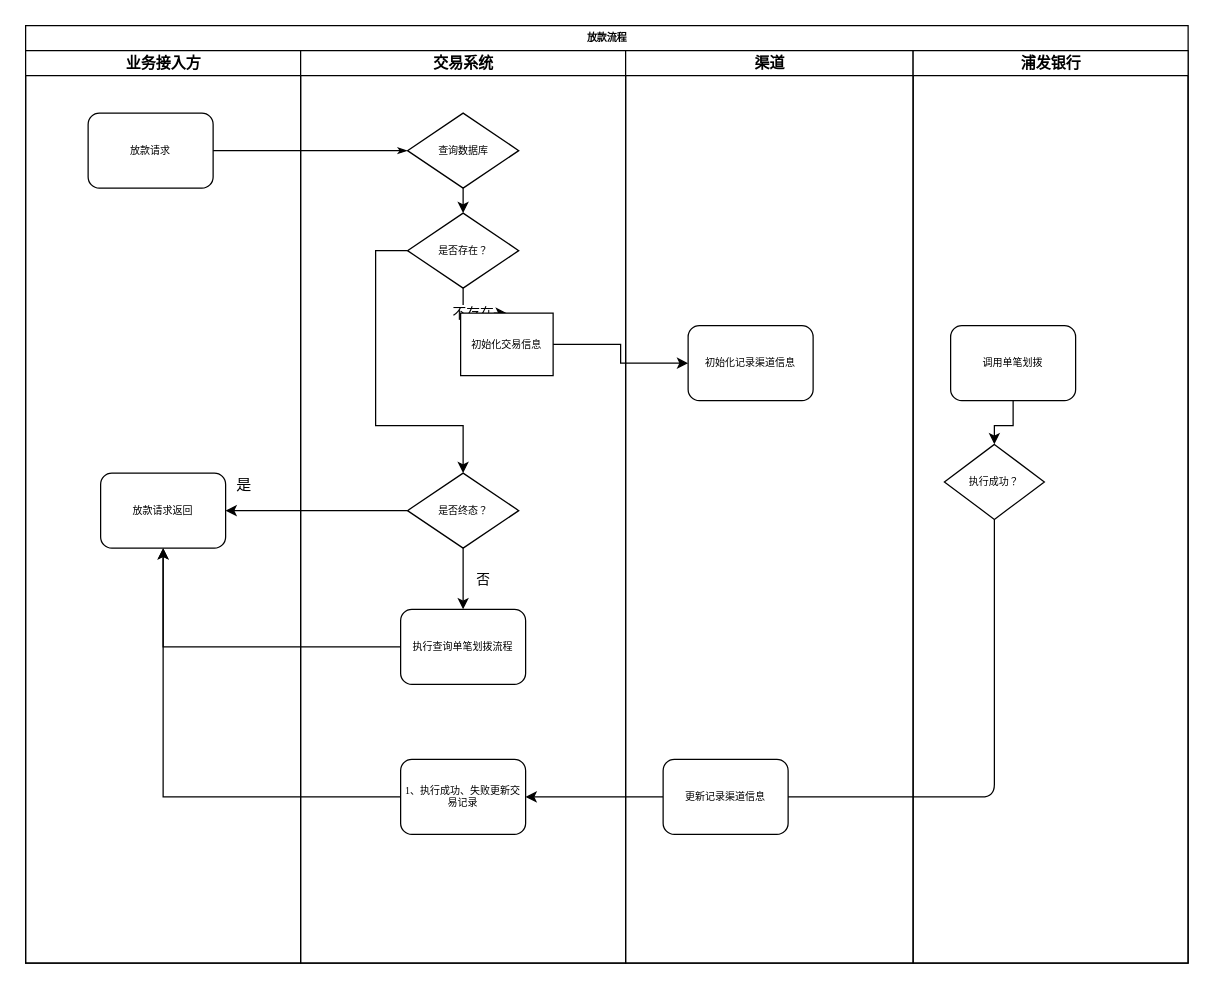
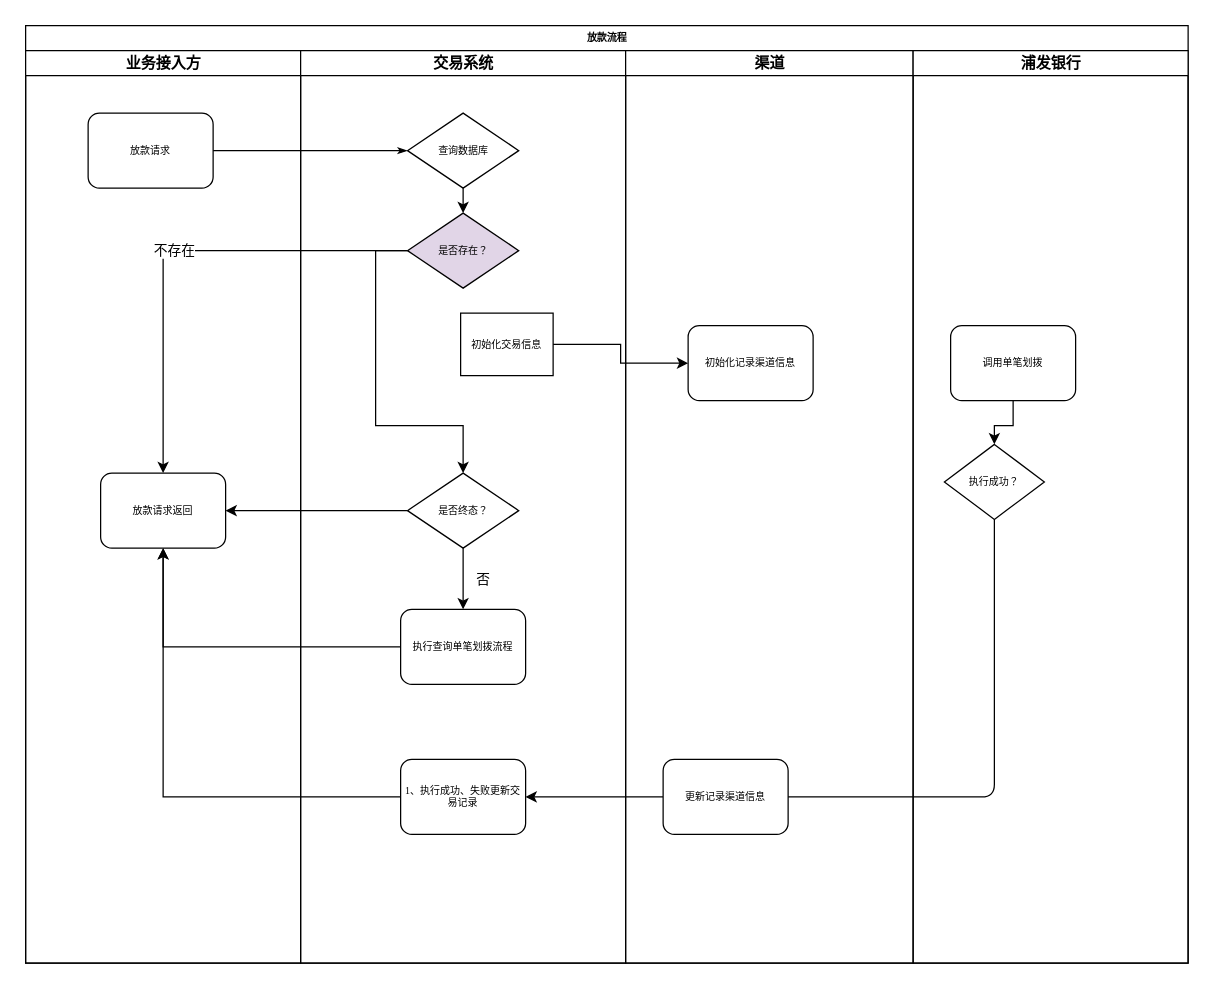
  <mxCell id="0" />
  <mxCell id="1" parent="0" />
  <mxCell id="2" value="放款流程" style="swimlane;html=1;childLayout=stackLayout;startSize=20;rounded=0;shadow=0;labelBackgroundColor=none;strokeColor=#000000;strokeWidth=1;fillColor=#ffffff;fontFamily=Verdana;fontSize=8;fontColor=#000000;align=center;" parent="1" vertex="1"><mxGeometry x="20" y="20" width="930" height="750" as="geometry" /></mxCell>
  <mxCell id="3" value="业务接入方" style="swimlane;html=1;startSize=20;" parent="2" vertex="1"><mxGeometry y="20" width="220" height="730" as="geometry" /></mxCell>
  <mxCell id="4" value="放款请求" style="rounded=1;whiteSpace=wrap;html=1;shadow=0;labelBackgroundColor=none;strokeColor=#000000;strokeWidth=1;fillColor=#ffffff;fontFamily=Verdana;fontSize=8;fontColor=#000000;align=center;" parent="3" vertex="1"><mxGeometry x="50" y="50" width="100" height="60" as="geometry" /></mxCell>
  <mxCell id="5" value="放款请求返回" style="rounded=1;whiteSpace=wrap;html=1;shadow=0;labelBackgroundColor=none;strokeColor=#000000;strokeWidth=1;fillColor=#ffffff;fontFamily=Verdana;fontSize=8;fontColor=#000000;align=center;" vertex="1" parent="3"><mxGeometry x="60" y="338" width="100" height="60" as="geometry" /></mxCell>
  <mxCell id="6" style="edgeStyle=orthogonalEdgeStyle;rounded=1;html=1;labelBackgroundColor=none;startArrow=none;startFill=0;startSize=5;endArrow=classicThin;endFill=1;endSize=5;jettySize=auto;orthogonalLoop=1;strokeColor=#000000;strokeWidth=1;fontFamily=Verdana;fontSize=8;fontColor=#000000;entryX=0;entryY=0.5;entryDx=0;entryDy=0;" parent="2" source="4" target="9" edge="1"><mxGeometry relative="1" as="geometry"><mxPoint x="190" y="115" as="targetPoint" /></mxGeometry></mxCell>
  <mxCell id="7" value="交易系统" style="swimlane;html=1;startSize=20;" parent="2" vertex="1"><mxGeometry x="220" y="20" width="260" height="730" as="geometry"><mxRectangle x="160" y="20" width="80" height="730" as="alternateBounds" /></mxGeometry></mxCell>
  <mxCell id="8" style="edgeStyle=orthogonalEdgeStyle;rounded=0;orthogonalLoop=1;jettySize=auto;html=1;exitX=0.5;exitY=1;exitDx=0;exitDy=0;entryX=0.5;entryY=0;entryDx=0;entryDy=0;" edge="1" parent="7" source="9" target="12"><mxGeometry relative="1" as="geometry" /></mxCell>
  <mxCell id="9" value="查询数据库" style="rhombus;whiteSpace=wrap;html=1;rounded=0;shadow=0;labelBackgroundColor=none;strokeColor=#000000;strokeWidth=1;fillColor=#ffffff;fontFamily=Verdana;fontSize=8;fontColor=#000000;align=center;" vertex="1" parent="7"><mxGeometry x="85.5" y="50" width="89" height="60" as="geometry" /></mxCell>
- <mxCell id="10" value="不存在" style="edgeStyle=orthogonalEdgeStyle;rounded=0;orthogonalLoop=1;jettySize=auto;html=1;" edge="1" parent="7" source="12" target="13"><mxGeometry relative="1" as="geometry" /></mxCell>
+ <mxCell id="10" value="不存在" style="edgeStyle=orthogonalEdgeStyle;rounded=0;orthogonalLoop=1;jettySize=auto;html=1;" edge="1" parent="7" source="12" target="5"><mxGeometry relative="1" as="geometry" /></mxCell>
  <mxCell id="11" style="edgeStyle=orthogonalEdgeStyle;rounded=0;orthogonalLoop=1;jettySize=auto;html=1;exitX=0;exitY=0.5;exitDx=0;exitDy=0;" edge="1" parent="7" source="12" target="14"><mxGeometry relative="1" as="geometry"><Array as="points"><mxPoint x="60" y="160" /><mxPoint x="60" y="300" /><mxPoint x="130" y="300" /></Array></mxGeometry></mxCell>
- <mxCell id="12" value="是否存在？" style="rhombus;whiteSpace=wrap;html=1;rounded=0;shadow=0;labelBackgroundColor=none;strokeColor=#000000;strokeWidth=1;fillColor=#ffffff;fontFamily=Verdana;fontSize=8;fontColor=#000000;align=center;" vertex="1" parent="7"><mxGeometry x="85.5" y="130" width="89" height="60" as="geometry" /></mxCell>
+ <mxCell id="12" value="是否存在？" style="rhombus;whiteSpace=wrap;html=1;rounded=0;shadow=0;labelBackgroundColor=none;strokeColor=#000000;strokeWidth=1;fillColor=#e1d5e7;fontFamily=Verdana;fontSize=8;fontColor=#000000;align=center;" vertex="1" parent="7"><mxGeometry x="85.5" y="130" width="89" height="60" as="geometry" /></mxCell>
  <mxCell id="13" value="初始化交易信息" style="whiteSpace=wrap;html=1;aspect=fixed;shadow=0;fontFamily=Verdana;fontSize=8;fontColor=#000000;align=center;strokeColor=#000000;strokeWidth=1;fillColor=#ffffff;" vertex="1" parent="7"><mxGeometry x="128" y="210" width="74" height="50" as="geometry" /></mxCell>
  <mxCell id="14" value="是否终态？" style="rhombus;whiteSpace=wrap;html=1;rounded=0;shadow=0;labelBackgroundColor=none;strokeColor=#000000;strokeWidth=1;fillColor=#ffffff;fontFamily=Verdana;fontSize=8;fontColor=#000000;align=center;" vertex="1" parent="7"><mxGeometry x="85.5" y="338" width="89" height="60" as="geometry" /></mxCell>
  <mxCell id="15" value="执行查询单笔划拨流程" style="rounded=1;whiteSpace=wrap;html=1;shadow=0;labelBackgroundColor=none;strokeColor=#000000;strokeWidth=1;fillColor=#ffffff;fontFamily=Verdana;fontSize=8;fontColor=#000000;align=center;" vertex="1" parent="7"><mxGeometry x="80" y="447" width="100" height="60" as="geometry" /></mxCell>
  <mxCell id="16" value="1、执行成功、失败更新交易记录" style="rounded=1;whiteSpace=wrap;html=1;shadow=0;labelBackgroundColor=none;strokeColor=#000000;strokeWidth=1;fillColor=#ffffff;fontFamily=Verdana;fontSize=8;fontColor=#000000;align=center;" vertex="1" parent="7"><mxGeometry x="80" y="567" width="100" height="60" as="geometry" /></mxCell>
  <mxCell id="17" value="否" style="edgeStyle=orthogonalEdgeStyle;rounded=0;orthogonalLoop=1;jettySize=auto;html=1;exitX=0.5;exitY=1;exitDx=0;exitDy=0;entryX=0.5;entryY=0;entryDx=0;entryDy=0;" edge="1" parent="7" source="14" target="15"><mxGeometry y="16" relative="1" as="geometry"><mxPoint x="14" y="447" as="targetPoint" /><mxPoint x="14" y="387" as="sourcePoint" /><mxPoint as="offset" /></mxGeometry></mxCell>
  <mxCell id="18" style="edgeStyle=orthogonalEdgeStyle;rounded=0;orthogonalLoop=1;jettySize=auto;html=1;exitX=0;exitY=0.5;exitDx=0;exitDy=0;entryX=1;entryY=0.5;entryDx=0;entryDy=0;" edge="1" parent="2" source="14" target="5"><mxGeometry relative="1" as="geometry" /></mxCell>
  <mxCell id="19" style="edgeStyle=orthogonalEdgeStyle;rounded=1;html=1;labelBackgroundColor=none;startArrow=none;startFill=0;startSize=5;endArrow=classicThin;endFill=1;endSize=5;jettySize=auto;orthogonalLoop=1;strokeColor=#000000;strokeWidth=1;fontFamily=Verdana;fontSize=8;fontColor=#000000;entryX=1;entryY=0.5;entryDx=0;entryDy=0;" parent="2" source="28" target="24" edge="1"><mxGeometry relative="1" as="geometry"><mxPoint x="450" y="587" as="targetPoint" /><Array as="points"><mxPoint x="560" y="617" /><mxPoint x="450" y="617" /></Array></mxGeometry></mxCell>
  <mxCell id="20" style="edgeStyle=orthogonalEdgeStyle;rounded=0;orthogonalLoop=1;jettySize=auto;html=1;exitX=0;exitY=0.5;exitDx=0;exitDy=0;entryX=1;entryY=0.5;entryDx=0;entryDy=0;" edge="1" parent="2" source="24" target="16"><mxGeometry relative="1" as="geometry" /></mxCell>
  <mxCell id="21" style="edgeStyle=orthogonalEdgeStyle;rounded=0;orthogonalLoop=1;jettySize=auto;html=1;exitX=0;exitY=0.5;exitDx=0;exitDy=0;" edge="1" parent="2" source="16" target="5"><mxGeometry relative="1" as="geometry"><mxPoint x="100" y="528" as="targetPoint" /><Array as="points"><mxPoint x="110" y="617" /></Array></mxGeometry></mxCell>
  <mxCell id="22" value="渠道" style="swimlane;html=1;startSize=20;" parent="2" vertex="1"><mxGeometry x="480" y="20" width="230" height="730" as="geometry" /></mxCell>
  <mxCell id="23" value="初始化记录渠道信息" style="rounded=1;whiteSpace=wrap;html=1;shadow=0;labelBackgroundColor=none;strokeColor=#000000;strokeWidth=1;fillColor=#ffffff;fontFamily=Verdana;fontSize=8;fontColor=#000000;align=center;" vertex="1" parent="22"><mxGeometry x="50" y="220" width="100" height="60" as="geometry" /></mxCell>
  <mxCell id="24" value="更新记录渠道信息" style="rounded=1;whiteSpace=wrap;html=1;shadow=0;labelBackgroundColor=none;strokeColor=#000000;strokeWidth=1;fillColor=#ffffff;fontFamily=Verdana;fontSize=8;fontColor=#000000;align=center;" vertex="1" parent="22"><mxGeometry x="30" y="567" width="100" height="60" as="geometry" /></mxCell>
  <mxCell id="25" value="浦发银行" style="swimlane;html=1;startSize=20;" parent="2" vertex="1"><mxGeometry x="710" y="20" width="220" height="730" as="geometry" /></mxCell>
  <mxCell id="26" style="edgeStyle=orthogonalEdgeStyle;rounded=0;orthogonalLoop=1;jettySize=auto;html=1;" edge="1" parent="25" source="27" target="28"><mxGeometry relative="1" as="geometry" /></mxCell>
  <mxCell id="27" value="调用单笔划拨" style="rounded=1;whiteSpace=wrap;html=1;shadow=0;labelBackgroundColor=none;strokeColor=#000000;strokeWidth=1;fillColor=#ffffff;fontFamily=Verdana;fontSize=8;fontColor=#000000;align=center;" parent="25" vertex="1"><mxGeometry x="30" y="220" width="100" height="60" as="geometry" /></mxCell>
  <mxCell id="28" value="执行成功？" style="rhombus;whiteSpace=wrap;html=1;rounded=0;shadow=0;labelBackgroundColor=none;strokeColor=#000000;strokeWidth=1;fillColor=#ffffff;fontFamily=Verdana;fontSize=8;fontColor=#000000;align=center;" parent="25" vertex="1"><mxGeometry x="25" y="315" width="80" height="60" as="geometry" /></mxCell>
  <mxCell id="29" style="edgeStyle=orthogonalEdgeStyle;rounded=0;orthogonalLoop=1;jettySize=auto;html=1;entryX=0;entryY=0.5;entryDx=0;entryDy=0;" edge="1" parent="2" source="13" target="23"><mxGeometry relative="1" as="geometry" /></mxCell>
  <mxCell id="30" style="edgeStyle=orthogonalEdgeStyle;rounded=0;orthogonalLoop=1;jettySize=auto;html=1;entryX=0.5;entryY=1;entryDx=0;entryDy=0;" edge="1" parent="2" source="15" target="5"><mxGeometry relative="1" as="geometry"><mxPoint x="160" y="497" as="targetPoint" /></mxGeometry></mxCell>
- <mxCell id="31" value="是" style="text;html=1;resizable=0;points=[];autosize=1;align=left;verticalAlign=top;spacingTop=-4;" vertex="1" parent="1"><mxGeometry x="187" y="378" width="30" height="20" as="geometry" /></mxCell>
